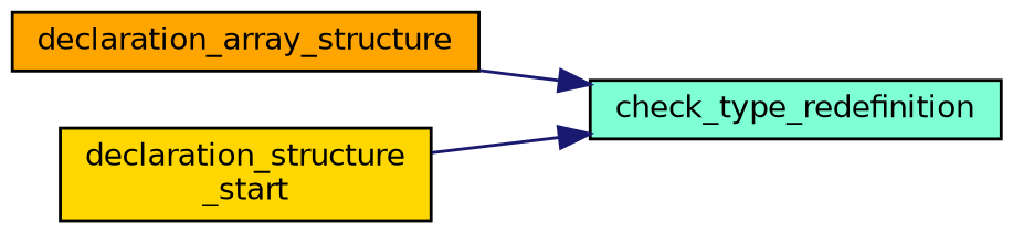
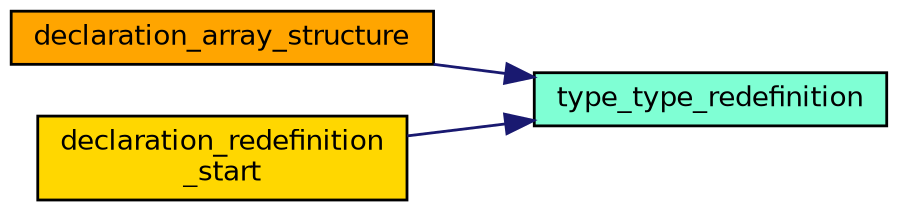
  digraph {
    rankdir=RL
    node [color=black fontname=Helvetica fontsize=10 shape=box style=filled]
    edge [color=midnightblue dir=back fontname=Helvetica fontsize=10 labelfontname=Helvetica labelfontsize=10 style=solid]
-   n1 [fillcolor=aquamarine fontcolor=black height=0.2 label=check_type_redefinition width=0.4]
+   n1 [fillcolor=aquamarine fontcolor=black height=0.2 label=type_type_redefinition width=0.4]
    n2 [fillcolor=orange height=0.2 label=declaration_array_structure width=0.4]
-   n3 [fillcolor=gold height=0.2 label="declaration_structure\l_start" width=0.4]
+   n3 [fillcolor=gold height=0.2 label="declaration_redefinition\l_start" width=0.4]
    n1 -> n2
    n1 -> n3
  }
